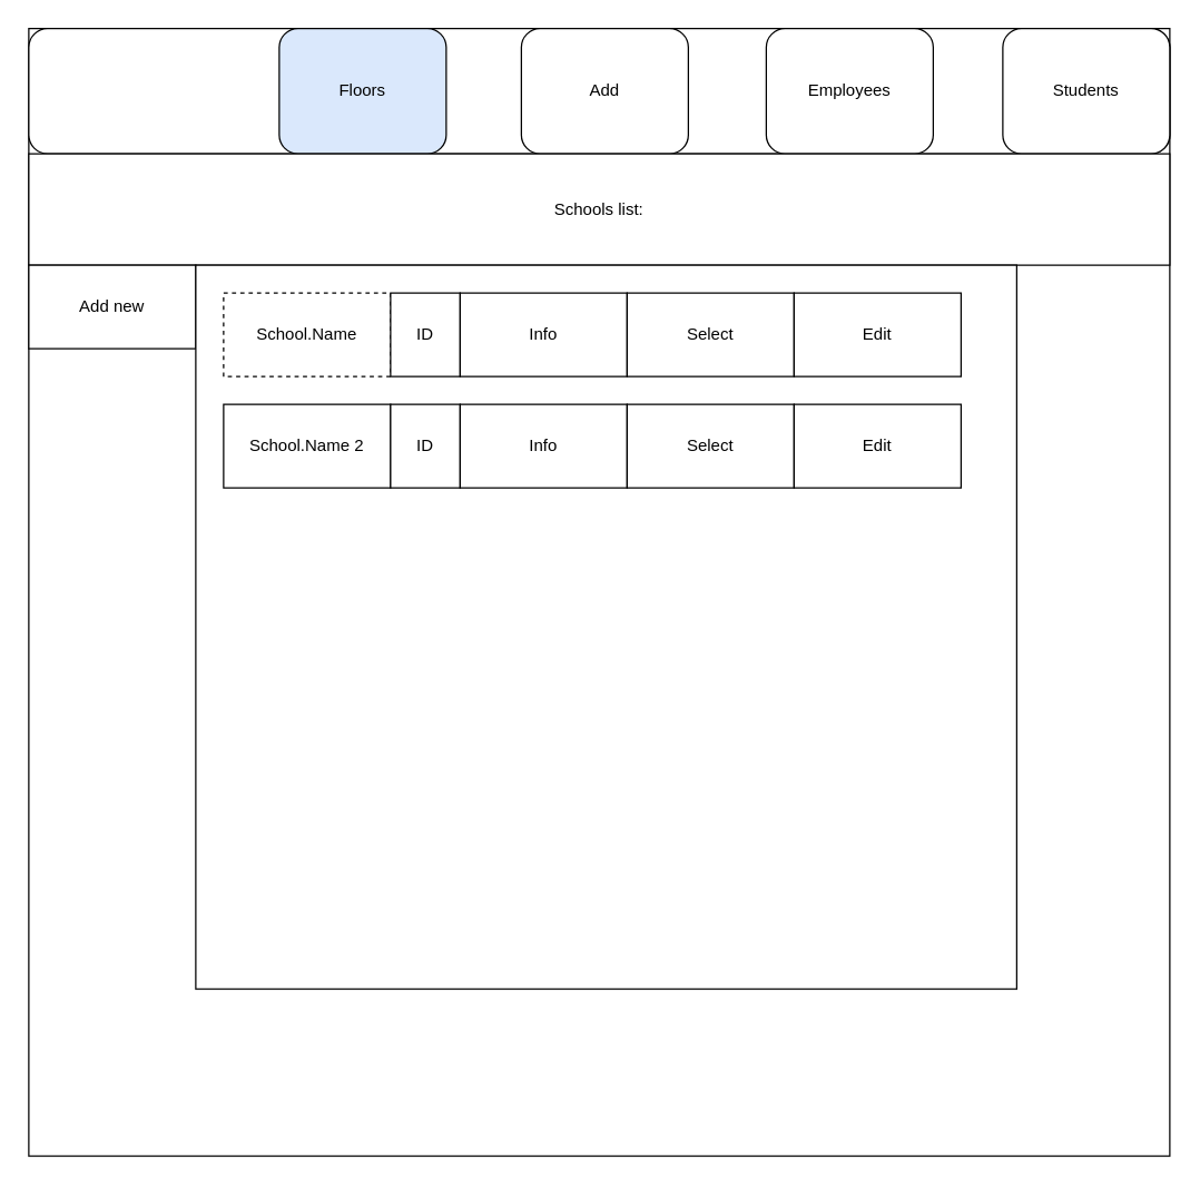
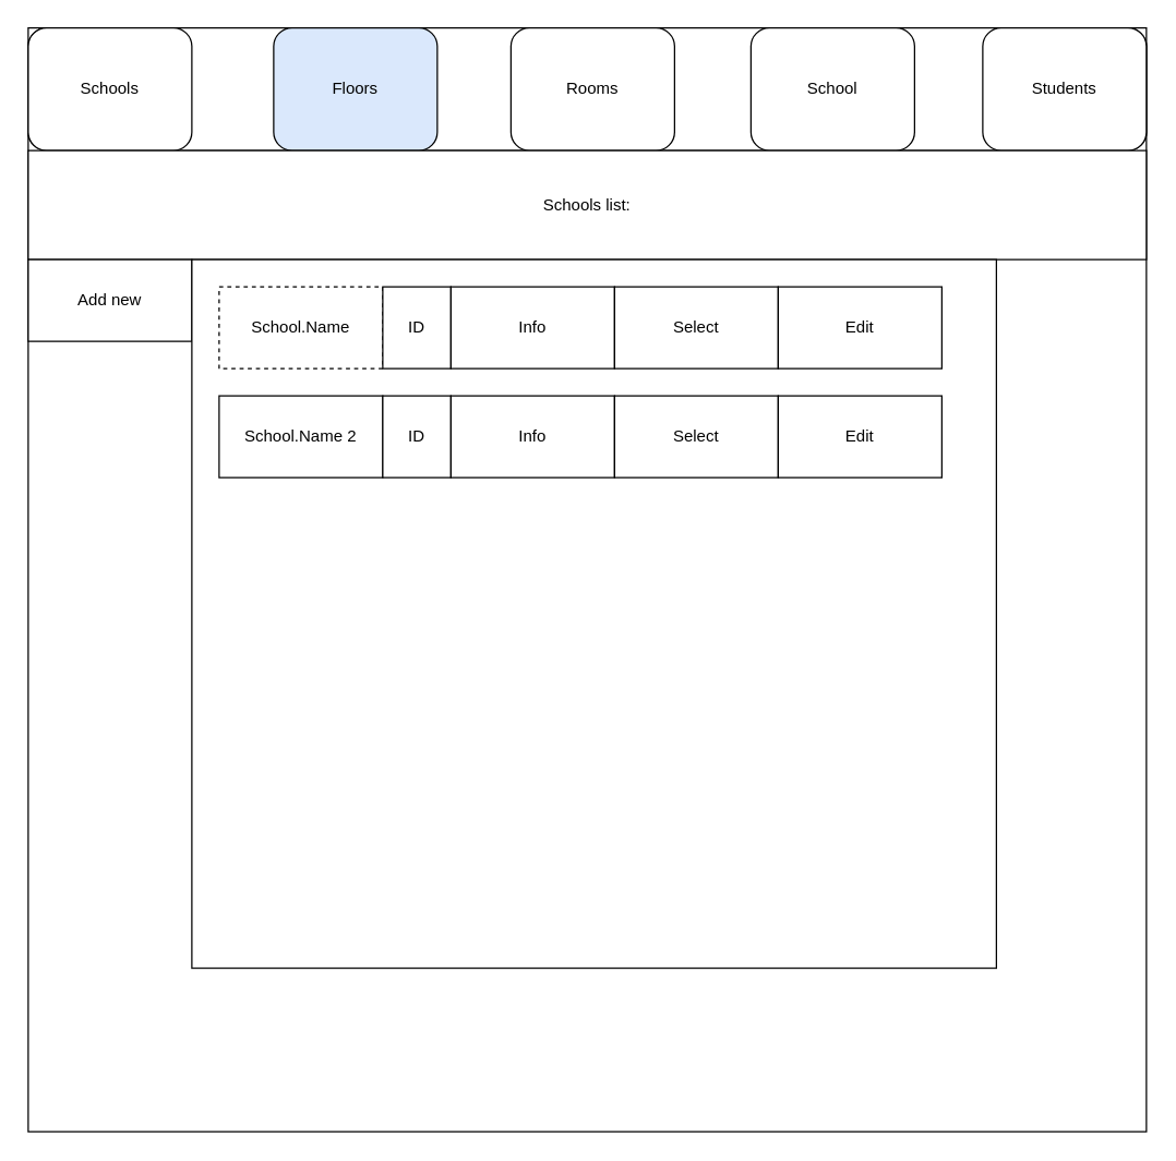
  <mxCell id="0" />
  <mxCell id="1" parent="0" />
  <mxCell id="2" value="" style="rounded=0;whiteSpace=wrap;html=1;" vertex="1" parent="1"><mxGeometry width="820" height="810" as="geometry" x="20" y="20" /></mxCell>
  <mxCell id="3" value="" style="rounded=1;whiteSpace=wrap;html=1;" vertex="1" parent="1"><mxGeometry width="820" height="90" as="geometry" x="20" y="20" /></mxCell>
+ <mxCell id="4" value="Schools" style="rounded=1;whiteSpace=wrap;html=1;" vertex="1" parent="1"><mxGeometry width="120" height="90" as="geometry" x="20" y="20" /></mxCell>
  <mxCell id="5" value="Floors" style="rounded=1;whiteSpace=wrap;html=1;fillColor=#dae8fc;" vertex="1" parent="1"><mxGeometry x="200" width="120" height="90" as="geometry" y="20" /></mxCell>
- <mxCell id="6" value="Add" style="rounded=1;whiteSpace=wrap;html=1;" vertex="1" parent="1"><mxGeometry x="374" width="120" height="90" as="geometry" y="20" /></mxCell>
- <mxCell id="7" value="Employees" style="rounded=1;whiteSpace=wrap;html=1;" vertex="1" parent="1"><mxGeometry x="550" width="120" height="90" as="geometry" y="20" /></mxCell>
+ <mxCell id="6" value="Rooms" style="rounded=1;whiteSpace=wrap;html=1;" vertex="1" parent="1"><mxGeometry x="374" width="120" height="90" as="geometry" y="20" /></mxCell>
+ <mxCell id="7" value="School" style="rounded=1;whiteSpace=wrap;html=1;" vertex="1" parent="1"><mxGeometry x="550" width="120" height="90" as="geometry" y="20" /></mxCell>
  <mxCell id="8" value="Students" style="rounded=1;whiteSpace=wrap;html=1;" vertex="1" parent="1"><mxGeometry x="720" width="120" height="90" as="geometry" y="20" /></mxCell>
  <mxCell id="9" value="Schools list:" style="rounded=0;whiteSpace=wrap;html=1;" vertex="1" parent="1"><mxGeometry y="110" width="820" height="80" as="geometry" x="20" /></mxCell>
  <mxCell id="10" value="Add new" style="rounded=0;whiteSpace=wrap;html=1;" vertex="1" parent="1"><mxGeometry y="190" width="120" height="60" as="geometry" x="20" /></mxCell>
  <mxCell id="11" value="" style="rounded=0;whiteSpace=wrap;html=1;" vertex="1" parent="1"><mxGeometry x="140" y="190" width="590" height="520" as="geometry" /></mxCell>
  <mxCell id="12" value="School.Name" style="rounded=0;whiteSpace=wrap;html=1;dashed=1;" vertex="1" parent="1"><mxGeometry x="160" y="210" width="120" height="60" as="geometry" /></mxCell>
  <mxCell id="13" value="ID" style="rounded=0;whiteSpace=wrap;html=1;" vertex="1" parent="1"><mxGeometry x="280" y="210" width="50" height="60" as="geometry" /></mxCell>
  <mxCell id="14" value="Info" style="rounded=0;whiteSpace=wrap;html=1;" vertex="1" parent="1"><mxGeometry x="330" y="210" width="120" height="60" as="geometry" /></mxCell>
  <mxCell id="15" value="Select" style="rounded=0;whiteSpace=wrap;html=1;" vertex="1" parent="1"><mxGeometry x="450" y="210" width="120" height="60" as="geometry" /></mxCell>
  <mxCell id="16" value="Edit" style="rounded=0;whiteSpace=wrap;html=1;" vertex="1" parent="1"><mxGeometry x="570" y="210" width="120" height="60" as="geometry" /></mxCell>
  <mxCell id="17" value="School.Name 2" style="rounded=0;whiteSpace=wrap;html=1;" vertex="1" parent="1"><mxGeometry x="160" y="290" width="120" height="60" as="geometry" /></mxCell>
  <mxCell id="18" value="ID" style="rounded=0;whiteSpace=wrap;html=1;" vertex="1" parent="1"><mxGeometry x="280" y="290" width="50" height="60" as="geometry" /></mxCell>
  <mxCell id="19" value="Info" style="rounded=0;whiteSpace=wrap;html=1;" vertex="1" parent="1"><mxGeometry x="330" y="290" width="120" height="60" as="geometry" /></mxCell>
  <mxCell id="20" value="Select" style="rounded=0;whiteSpace=wrap;html=1;" vertex="1" parent="1"><mxGeometry x="450" y="290" width="120" height="60" as="geometry" /></mxCell>
  <mxCell id="21" value="Edit" style="rounded=0;whiteSpace=wrap;html=1;" vertex="1" parent="1"><mxGeometry x="570" y="290" width="120" height="60" as="geometry" /></mxCell>
